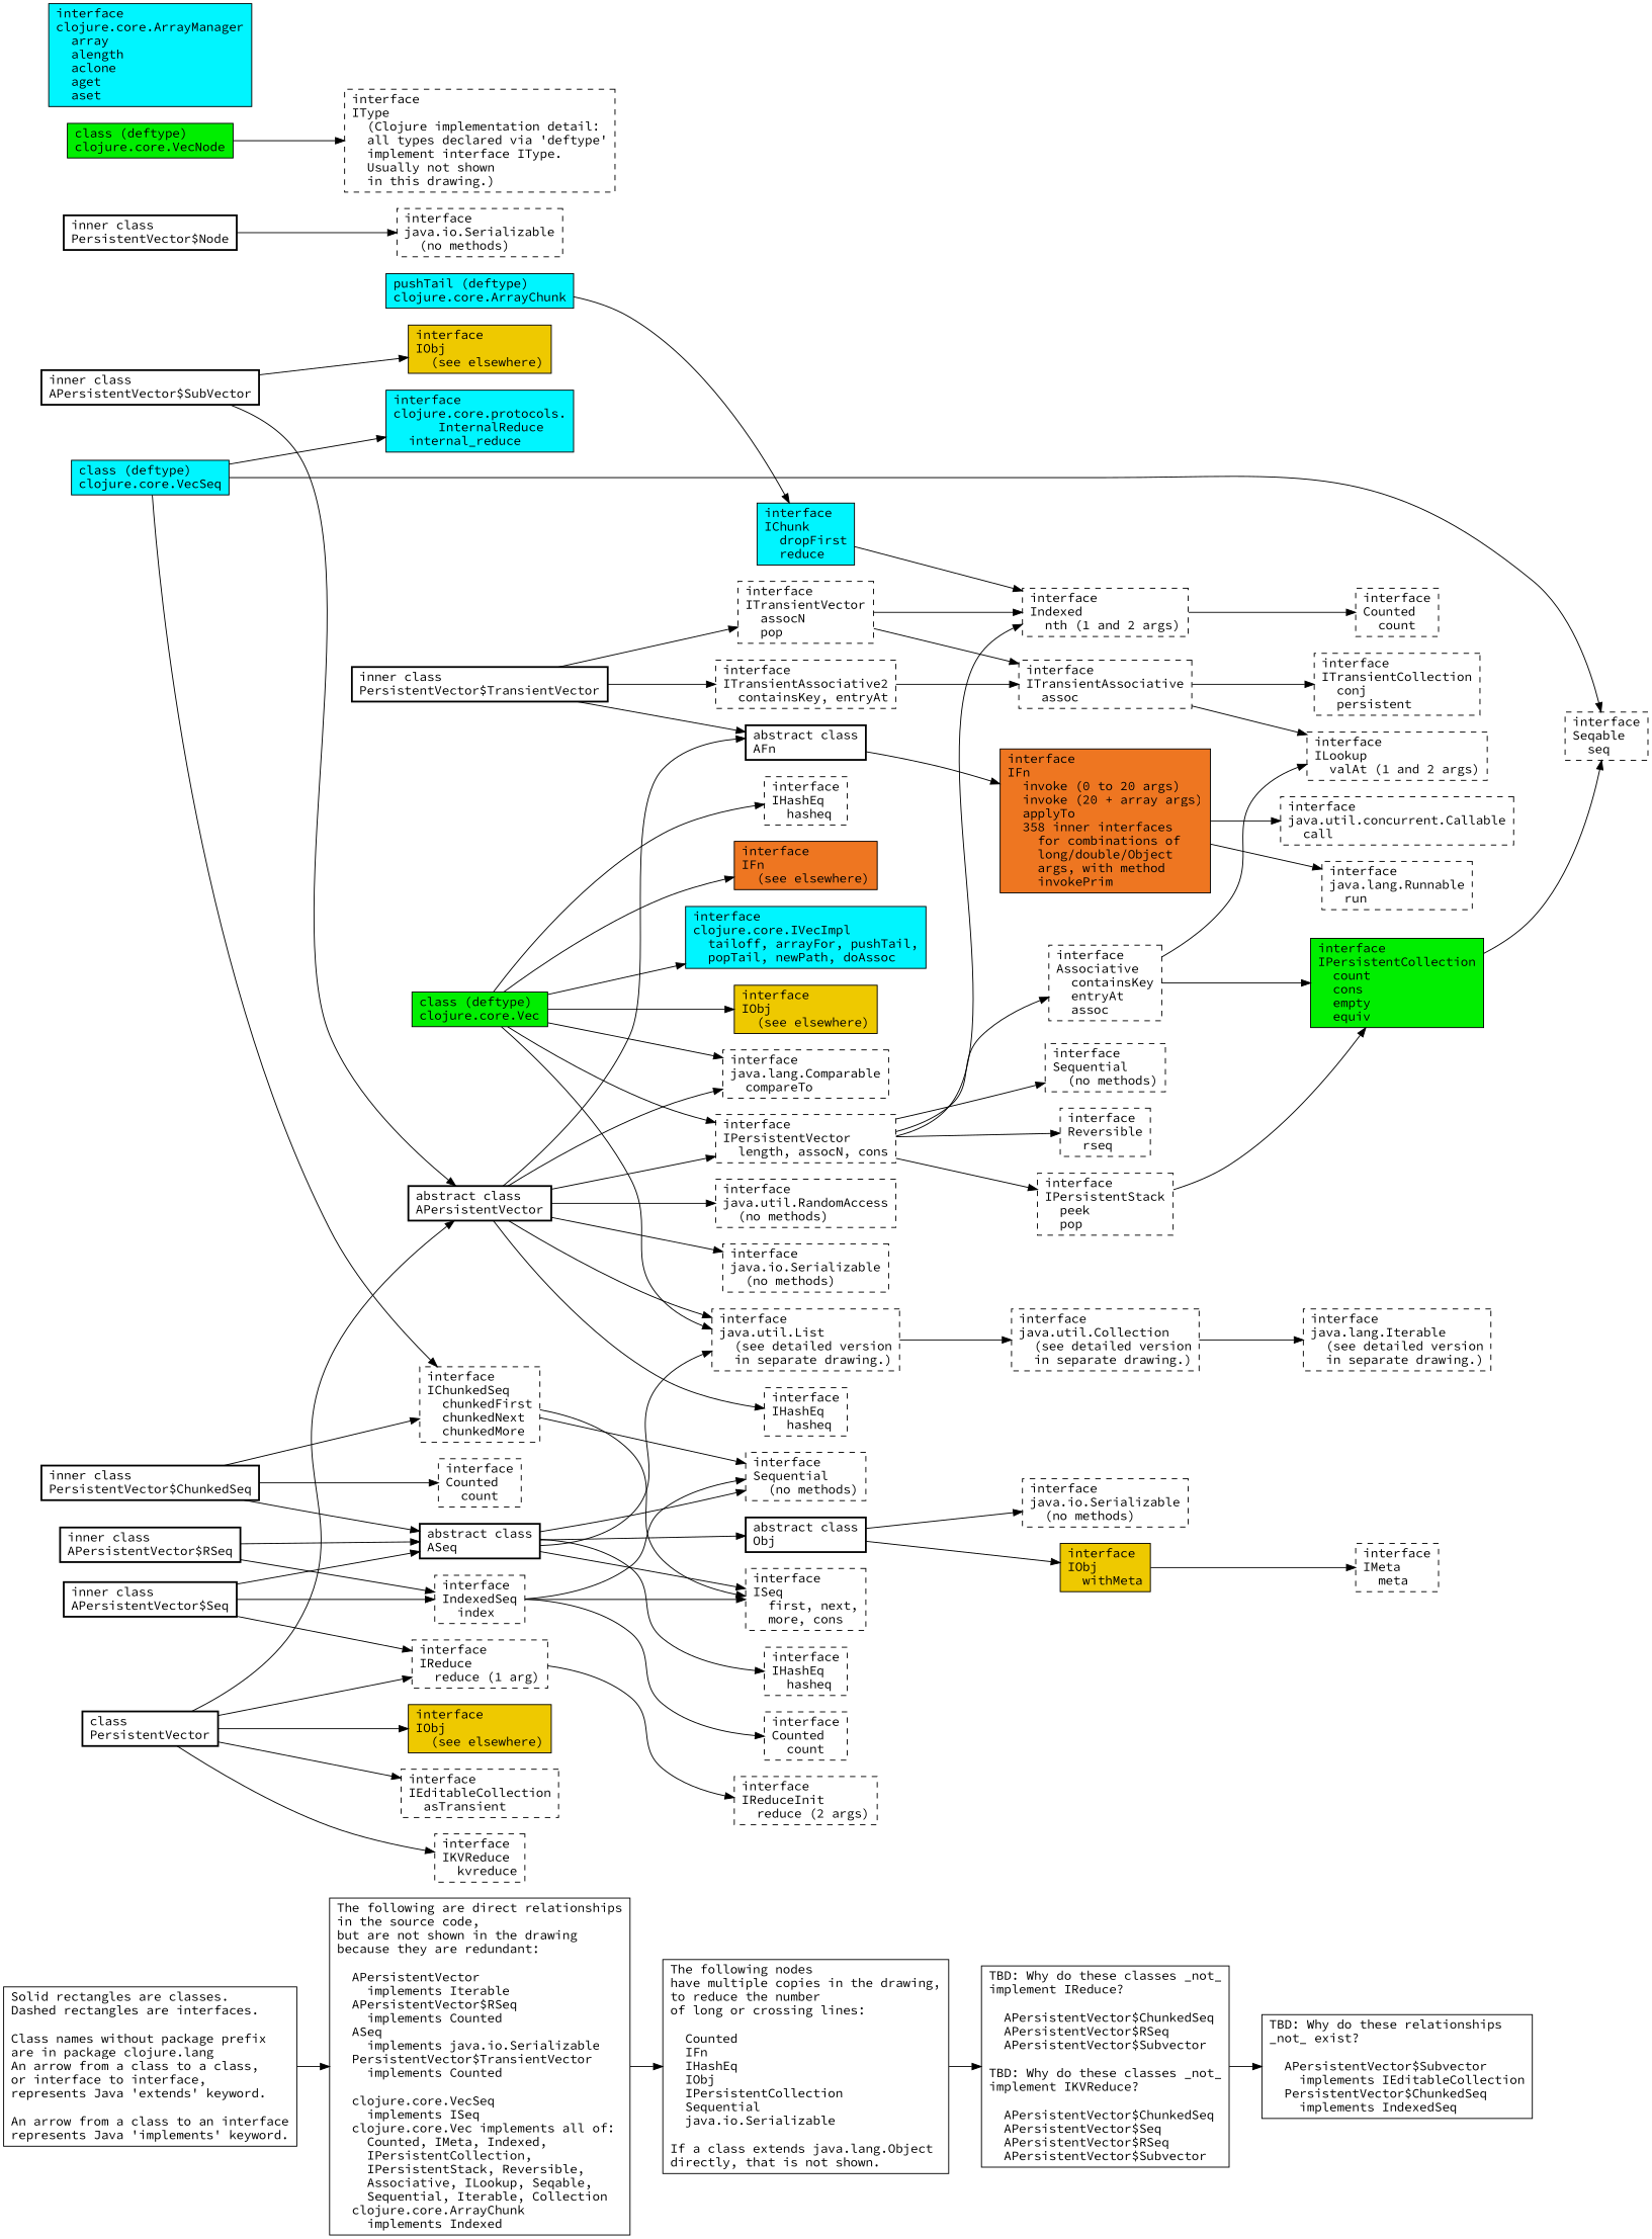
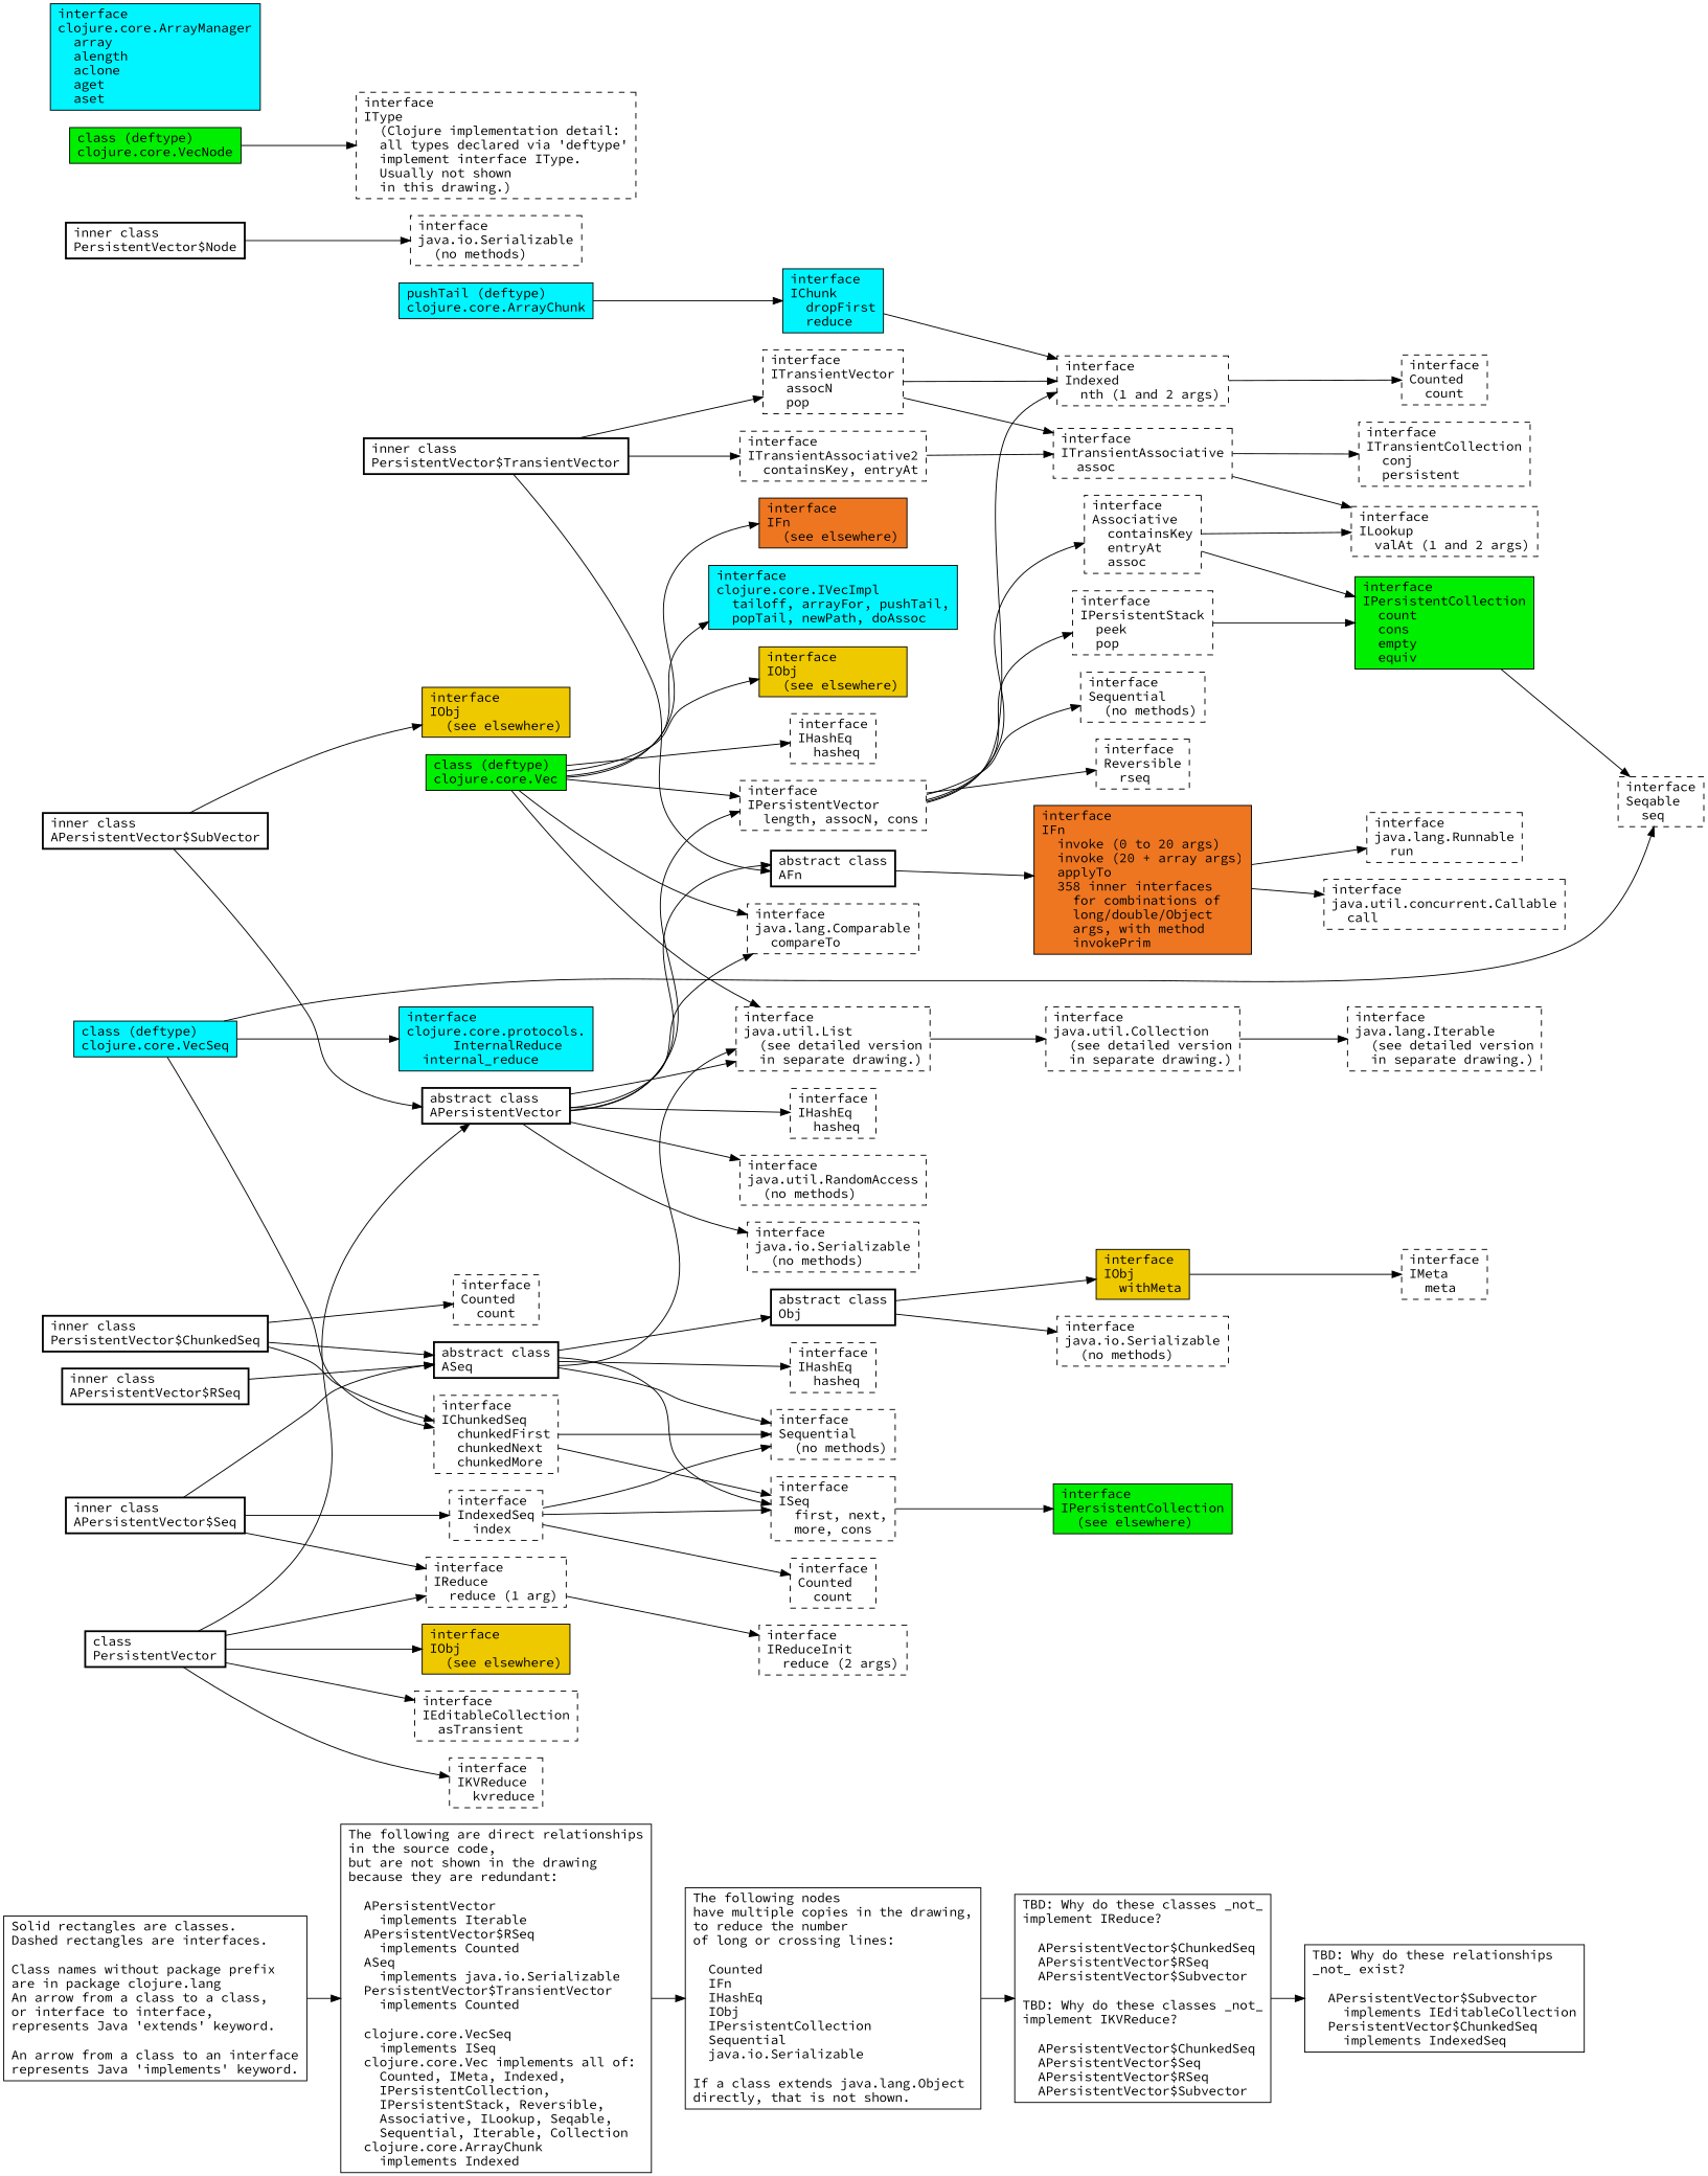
  digraph {
    fontname="Source Code Pro"
    rankdir=LR
    node [fontname="Source Code Pro" shape=box style=dashed]
    edge [fontname="Source Code Pro"]
    n1 [label="Solid rectangles are classes.\lDashed rectangles are interfaces.\l\lClass names without package prefix\lare in package clojure.lang\lAn arrow from a class to a class,\lor interface to interface,\lrepresents Java 'extends' keyword.\l\lAn arrow from a class to an interface\lrepresents Java 'implements' keyword.\l" style=""]
    n2 [label="The following are direct relationships\lin the source code,\lbut are not shown in the drawing\lbecause they are redundant:\l\l  APersistentVector\l    implements Iterable\l  APersistentVector$RSeq\l    implements Counted\l  ASeq\l    implements java.io.Serializable\l  PersistentVector$TransientVector\l    implements Counted\l\l  clojure.core.VecSeq\l    implements ISeq\l  clojure.core.Vec implements all of:\l    Counted, IMeta, Indexed,\l    IPersistentCollection,\l    IPersistentStack, Reversible,\l    Associative, ILookup, Seqable,\l    Sequential, Iterable, Collection\l  clojure.core.ArrayChunk\l    implements Indexed\l" style=""]
    n3 [label="The following nodes\lhave multiple copies in the drawing,\lto reduce the number\lof long or crossing lines:\l\l  Counted\l  IFn\l  IHashEq\l  IObj\l  IPersistentCollection\l  Sequential\l  java.io.Serializable\l\lIf a class extends java.lang.Object\ldirectly, that is not shown.\l" style=""]
    n4 [label="TBD: Why do these classes _not_\limplement IReduce?\l\l  APersistentVector$ChunkedSeq\l  APersistentVector$RSeq\l  APersistentVector$Subvector\l\lTBD: Why do these classes _not_\limplement IKVReduce?\l\l  APersistentVector$ChunkedSeq\l  APersistentVector$Seq\l  APersistentVector$RSeq\l  APersistentVector$Subvector\l" style=""]
    n5 [label="TBD: Why do these relationships\l_not_ exist?\l\l  APersistentVector$Subvector\l    implements IEditableCollection\l  PersistentVector$ChunkedSeq\l    implements IndexedSeq\l" style=""]
    n6 [label="class\lPersistentVector\l" style=bold]
    n7 [label="abstract class\lAPersistentVector\l" style=bold]
    n8 [fillcolor=gold2 label="interface\lIObj\l  (see elsewhere)\l" style=filled]
    n9 [label="interface\lIEditableCollection\l  asTransient\l"]
    n10 [label="interface\lIReduce\l  reduce (1 arg)\l"]
    n11 [label="interface\lIKVReduce\l  kvreduce\l"]
    n12 [label="abstract class\lAFn\l" style=bold]
    n13 [label="interface\lIPersistentVector\l  length, assocN, cons\l"]
    n14 [label="interface\ljava.util.List\l  (see detailed version\l  in separate drawing.)\l"]
    n15 [label="interface\ljava.util.RandomAccess\l  (no methods)\l"]
    n16 [label="interface\ljava.lang.Comparable\l  compareTo\l"]
    n17 [label="interface\ljava.io.Serializable\l  (no methods)\l"]
    n18 [label="interface\lIHashEq\l  hasheq\l"]
    n19 [label="interface\lIReduceInit\l  reduce (2 args)\l"]
    n20 [fillcolor=chocolate2 label="interface\lIFn\l  invoke (0 to 20 args)\l  invoke (20 + array args)\l  applyTo\l  358 inner interfaces\l    for combinations of\l    long/double/Object\l    args, with method\l    invokePrim\l" style=filled]
    n21 [label="interface\lIndexed\l  nth (1 and 2 args)\l"]
    n22 [label="interface\lAssociative\l  containsKey\l  entryAt\l  assoc\l"]
    n23 [label="interface\lSequential\l  (no methods)\l"]
    n24 [label="interface\lIPersistentStack\l  peek\l  pop\l"]
    n25 [label="interface\lReversible\l  rseq\l"]
    n26 [label="interface\ljava.util.Collection\l  (see detailed version\l  in separate drawing.)\l"]
    n27 [label="inner class\lPersistentVector$Node\l" style=bold]
    n28 [label="interface\ljava.io.Serializable\l  (no methods)\l"]
    n29 [label="inner class\lPersistentVector$ChunkedSeq\l" style=bold]
    n30 [label="abstract class\lASeq\l" style=bold]
    n31 [label="interface\lIChunkedSeq\l  chunkedFirst\l  chunkedNext\l  chunkedMore\l"]
    n32 [label="interface\lCounted\l  count\l"]
    n33 [label="abstract class\lObj\l" style=bold]
    n34 [label="interface\lISeq\l  first, next,\l  more, cons\l"]
    n35 [label="interface\lSequential\l  (no methods)\l"]
    n36 [label="interface\lIHashEq\l  hasheq\l"]
    n37 [fillcolor=gold2 label="interface\lIObj\l  withMeta\l" style=filled]
    n38 [label="interface\ljava.io.Serializable\l  (no methods)\l"]
+   n39 [fillcolor=green2 label="interface\lIPersistentCollection\l  (see elsewhere)\l" style=filled]
    n40 [label="inner class\lPersistentVector$TransientVector\l" style=bold]
    n41 [label="interface\lITransientVector\l  assocN\l  pop\l"]
    n42 [label="interface\lITransientAssociative2\l  containsKey, entryAt\l"]
    n43 [label="interface\lITransientAssociative\l  assoc\l"]
    n44 [label="interface\ljava.util.concurrent.Callable\l  call\l"]
    n45 [label="interface\ljava.lang.Runnable\l  run\l"]
    n46 [label="interface\lITransientCollection\l  conj\l  persistent\l"]
    n47 [label="interface\lILookup\l  valAt (1 and 2 args)\l"]
    n48 [label="interface\lCounted\l  count\l"]
    n49 [fillcolor=green2 label="interface\lIPersistentCollection\l  count\l  cons\l  empty\l  equiv\l" style=filled]
    n50 [label="interface\ljava.lang.Iterable\l  (see detailed version\l  in separate drawing.)\l"]
    n51 [label="inner class\lAPersistentVector$Seq\l" style=bold]
    n52 [label="interface\lIndexedSeq\l  index\l"]
    n53 [label="interface\lCounted\l  count\l"]
    n54 [label="inner class\lAPersistentVector$RSeq\l" style=bold]
    n55 [label="inner class\lAPersistentVector$SubVector\l" style=bold]
    n56 [fillcolor=gold2 label="interface\lIObj\l  (see elsewhere)\l" style=filled]
    n57 [label="interface\lIMeta\l  meta\l"]
    n58 [fillcolor=gold2 label="interface\lIObj\l  (see elsewhere)\l" style=filled]
    n59 [label="interface\lSeqable\l  seq\l"]
    n60 [label="interface\lIHashEq\l  hasheq\l"]
    n61 [fillcolor=chocolate2 label="interface\lIFn\l  (see elsewhere)\l" style=filled]
    n62 [fillcolor=green2 label="class (deftype)\lclojure.core.VecNode\l" style=filled]
    n63 [label="interface\lIType\l  (Clojure implementation detail:\l  all types declared via 'deftype'\l  implement interface IType.\l  Usually not shown\l  in this drawing.)\l"]
    n64 [fillcolor=turquoise1 label="interface\lclojure.core.IVecImpl\l  tailoff, arrayFor, pushTail,\l  popTail, newPath, doAssoc\l" style=filled]
    n65 [fillcolor=turquoise1 label="interface\lclojure.core.ArrayManager\l  array\l  alength\l  aclone\l  aget\l  aset\l" style=filled]
    n66 [fillcolor=turquoise1 label="pushTail (deftype)\lclojure.core.ArrayChunk\l" style=filled]
    n67 [fillcolor=turquoise1 label="interface\lIChunk\l  dropFirst\l  reduce\l" style=filled]
    n68 [fillcolor=turquoise1 label="class (deftype)\lclojure.core.VecSeq\l" style=filled]
    n69 [fillcolor=turquoise1 label="interface\lclojure.core.protocols.\l      InternalReduce\l  internal_reduce\l" style=filled]
    n70 [fillcolor=green2 label="class (deftype)\lclojure.core.Vec\l" style=filled]
    n1 -> n2
    n2 -> n3
    n3 -> n4
    n4 -> n5
    n6 -> n7
    n6 -> n8
    n6 -> n9
    n6 -> n10
    n6 -> n11
    n7 -> n12
    n7 -> n13
    n7 -> n14
    n7 -> n15
    n7 -> n16
    n7 -> n17
    n7 -> n18
    n10 -> n19
    n12 -> n20
    n13 -> n21
    n13 -> n22
    n13 -> n23
    n13 -> n24
    n13 -> n25
    n14 -> n26
    n20 -> n44
    n20 -> n45
    n21 -> n48
    n22 -> n47
    n22 -> n49
    n24 -> n49
    n26 -> n50
    n27 -> n28
    n29 -> n30
    n29 -> n31
    n29 -> n32
    n30 -> n14
    n30 -> n33
    n30 -> n34
    n30 -> n35
    n30 -> n36
    n31 -> n34
    n31 -> n35
    n33 -> n37
    n33 -> n38
+   n34 -> n39
    n37 -> n57
    n40 -> n12
    n40 -> n41
    n40 -> n42
    n41 -> n21
    n41 -> n43
    n42 -> n43
    n43 -> n46
    n43 -> n47
    n49 -> n59
    n51 -> n10
    n51 -> n30
    n51 -> n52
    n52 -> n34
    n52 -> n35
    n52 -> n53
    n54 -> n30
-   n54 -> n52
    n55 -> n7
    n55 -> n56
    n62 -> n63
    n66 -> n67
    n67 -> n21
    n68 -> n31
    n68 -> n59
    n68 -> n69
    n70 -> n13
    n70 -> n14
    n70 -> n16
    n70 -> n58
    n70 -> n60
    n70 -> n61
    n70 -> n64
  }
